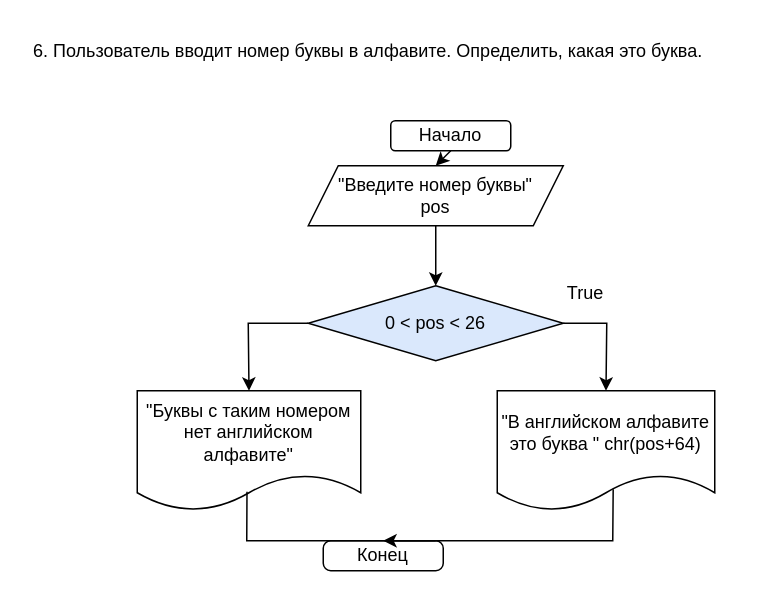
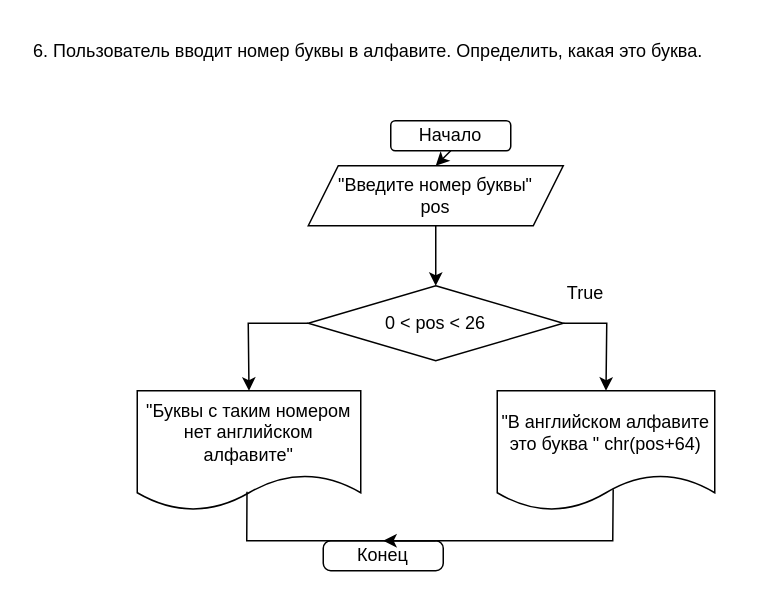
  <mxCell id="0" />
  <mxCell id="1" parent="0" />
  <mxCell id="2" value="Начало" style="rounded=1;whiteSpace=wrap;html=1;" parent="1" vertex="1"><mxGeometry x="260" y="80" width="80" height="20" as="geometry" /></mxCell>
  <mxCell id="3" value="&quot;Введите номер буквы&quot;&lt;br&gt;pos" style="shape=parallelogram;perimeter=parallelogramPerimeter;whiteSpace=wrap;html=1;fixedSize=1;" parent="1" vertex="1"><mxGeometry x="205" y="110" width="170" height="40" as="geometry" /></mxCell>
- <mxCell id="4" value="0 &amp;lt; pos &amp;lt; 26" style="rhombus;whiteSpace=wrap;html=1;fillColor=#dae8fc;" parent="1" vertex="1"><mxGeometry x="205" y="190" width="170" height="50" as="geometry" /></mxCell>
+ <mxCell id="4" value="0 &amp;lt; pos &amp;lt; 26" style="rhombus;whiteSpace=wrap;html=1;" parent="1" vertex="1"><mxGeometry x="205" y="190" width="170" height="50" as="geometry" /></mxCell>
  <mxCell id="5" value="True" style="text;html=1;strokeColor=none;fillColor=none;align=center;verticalAlign=middle;whiteSpace=wrap;rounded=0;" parent="1" vertex="1"><mxGeometry x="360" y="180" width="60" height="30" as="geometry" /></mxCell>
  <mxCell id="6" value="&quot;Буквы с таким номером нет английском алфавите&quot;" style="shape=document;whiteSpace=wrap;html=1;boundedLbl=1;" parent="1" vertex="1"><mxGeometry x="91" y="260" width="149" height="80" as="geometry" /></mxCell>
  <mxCell id="7" value="&quot;В английском алфавите это буква &quot; chr(pos+64)" style="shape=document;whiteSpace=wrap;html=1;boundedLbl=1;" parent="1" vertex="1"><mxGeometry x="331" y="260" width="145" height="80" as="geometry" /></mxCell>
  <mxCell id="8" value="Конец" style="rounded=1;whiteSpace=wrap;html=1;arcSize=25;" parent="1" vertex="1"><mxGeometry x="215" y="360" width="80" height="20" as="geometry" /></mxCell>
  <mxCell id="9" value="" style="endArrow=classic;html=1;rounded=0;exitX=0.5;exitY=1;exitDx=0;exitDy=0;entryX=0.5;entryY=0;entryDx=0;entryDy=0;" parent="1" source="2" target="3" edge="1"><mxGeometry width="50" height="50" relative="1" as="geometry"><mxPoint x="380" y="280" as="sourcePoint" /><mxPoint x="430" y="230" as="targetPoint" /></mxGeometry></mxCell>
  <mxCell id="10" value="" style="endArrow=classic;html=1;rounded=0;exitX=0.5;exitY=1;exitDx=0;exitDy=0;entryX=0.5;entryY=0;entryDx=0;entryDy=0;" parent="1" source="3" target="4" edge="1"><mxGeometry width="50" height="50" relative="1" as="geometry"><mxPoint x="80" y="220" as="sourcePoint" /><mxPoint x="130" y="170" as="targetPoint" /></mxGeometry></mxCell>
  <mxCell id="11" value="" style="endArrow=classic;html=1;rounded=0;exitX=1;exitY=0.5;exitDx=0;exitDy=0;entryX=0.5;entryY=0;entryDx=0;entryDy=0;" parent="1" source="4" target="7" edge="1"><mxGeometry width="50" height="50" relative="1" as="geometry"><mxPoint x="490" y="170" as="sourcePoint" /><mxPoint x="430" y="235" as="targetPoint" /><Array as="points"><mxPoint x="404" y="215" /></Array></mxGeometry></mxCell>
  <mxCell id="12" value="" style="endArrow=classic;html=1;rounded=0;exitX=0;exitY=0.5;exitDx=0;exitDy=0;entryX=0.5;entryY=0;entryDx=0;entryDy=0;" parent="1" source="4" target="6" edge="1"><mxGeometry width="50" height="50" relative="1" as="geometry"><mxPoint x="210" y="270" as="sourcePoint" /><mxPoint x="430" y="230" as="targetPoint" /><Array as="points"><mxPoint x="165" y="215" /></Array></mxGeometry></mxCell>
  <mxCell id="13" value="" style="endArrow=classic;html=1;rounded=0;entryX=0.5;entryY=0;entryDx=0;entryDy=0;exitX=0.533;exitY=0.821;exitDx=0;exitDy=0;exitPerimeter=0;" parent="1" edge="1" target="8" source="7"><mxGeometry width="50" height="50" relative="1" as="geometry"><mxPoint x="410" y="350" as="sourcePoint" /><mxPoint x="290.5" y="490" as="targetPoint" /><Array as="points"><mxPoint x="408" y="360" /><mxPoint x="290" y="360" /></Array></mxGeometry></mxCell>
  <mxCell id="14" value="6. Пользователь вводит номер буквы в алфавите. Определить, какая это буква." style="text;whiteSpace=wrap;html=1;fontSize=12;fontFamily=Helvetica;" vertex="1" parent="1"><mxGeometry x="20" y="20" width="470" height="30" as="geometry" /></mxCell>
  <mxCell id="15" value="" style="endArrow=none;html=1;rounded=0;fontFamily=Helvetica;fontSize=12;entryX=0.491;entryY=0.842;entryDx=0;entryDy=0;entryPerimeter=0;" edge="1" parent="1" target="6"><mxGeometry width="50" height="50" relative="1" as="geometry"><mxPoint x="290" y="360" as="sourcePoint" /><mxPoint x="400" y="170" as="targetPoint" /><Array as="points"><mxPoint x="164" y="360" /></Array></mxGeometry></mxCell>
